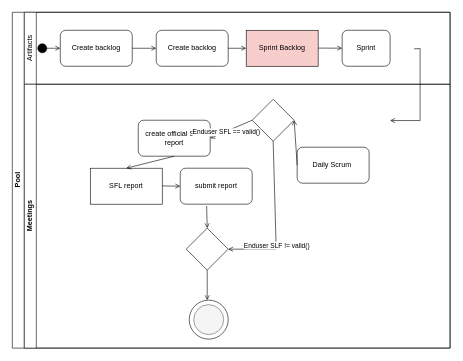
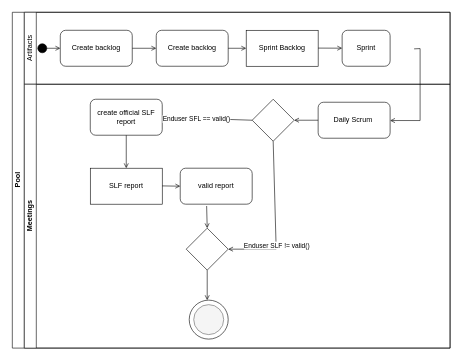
  <mxCell id="0" />
  <mxCell id="1" parent="0" />
  <mxCell id="2" value="Pool" style="swimlane;html=1;childLayout=stackLayout;resizeParent=1;resizeParentMax=0;horizontal=0;startSize=20;horizontalStack=0;" vertex="1" parent="1"><mxGeometry x="20" y="20" width="730" height="560" as="geometry" /></mxCell>
  <mxCell id="3" value="" style="swimlane;html=1;startSize=20;horizontal=0;" vertex="1" parent="2"><mxGeometry x="20" width="710" height="120" as="geometry"><mxRectangle x="20" width="710" height="40" as="alternateBounds" /></mxGeometry></mxCell>
  <mxCell id="4" value="Create backlog" style="rounded=1;whiteSpace=wrap;html=1;" vertex="1" parent="3"><mxGeometry x="220" y="30" width="120" height="60" as="geometry" /></mxCell>
  <mxCell id="5" value="" style="endArrow=open;html=1;rounded=0;exitX=1;exitY=0.5;exitDx=0;exitDy=0;endFill=0;" edge="1" parent="3" source="4" target="9"><mxGeometry width="50" height="50" relative="1" as="geometry"><mxPoint x="290" y="210" as="sourcePoint" /><mxPoint x="310" y="60" as="targetPoint" /></mxGeometry></mxCell>
  <mxCell id="6" value="" style="endArrow=open;html=1;rounded=0;endFill=0;startArrow=oval;startFill=1;endSize=6;targetPerimeterSpacing=0;sourcePerimeterSpacing=0;startSize=15;" edge="1" parent="3"><mxGeometry width="50" height="50" relative="1" as="geometry"><mxPoint x="30" y="60" as="sourcePoint" /><mxPoint x="60" y="60" as="targetPoint" /></mxGeometry></mxCell>
  <mxCell id="7" value="" style="endArrow=open;html=1;rounded=0;exitX=1;exitY=0.5;exitDx=0;exitDy=0;endFill=0;" edge="1" parent="3" target="10"><mxGeometry width="50" height="50" relative="1" as="geometry"><mxPoint x="430" y="59.5" as="sourcePoint" /><mxPoint x="500" y="59.5" as="targetPoint" /></mxGeometry></mxCell>
  <mxCell id="8" value="Artifacts" style="text;html=1;strokeColor=none;fillColor=none;align=center;verticalAlign=middle;whiteSpace=wrap;rounded=0;rotation=-90;" vertex="1" parent="3"><mxGeometry x="-20" y="45" width="60" height="30" as="geometry" /></mxCell>
- <mxCell id="9" value="Sprint Backlog" style="rounded=0;whiteSpace=wrap;html=1;fillColor=#f8cecc;" vertex="1" parent="3"><mxGeometry x="370" y="30" width="120" height="60" as="geometry" /></mxCell>
+ <mxCell id="9" value="Sprint Backlog" style="rounded=0;whiteSpace=wrap;html=1;" vertex="1" parent="3"><mxGeometry x="370" y="30" width="120" height="60" as="geometry" /></mxCell>
  <mxCell id="10" value="Sprint" style="rounded=1;whiteSpace=wrap;html=1;" vertex="1" parent="3"><mxGeometry x="530" y="30" width="80" height="60" as="geometry" /></mxCell>
  <mxCell id="11" value="Create backlog" style="rounded=1;whiteSpace=wrap;html=1;" vertex="1" parent="3"><mxGeometry x="60" y="30" width="120" height="60" as="geometry" /></mxCell>
  <mxCell id="12" value="" style="endArrow=open;html=1;rounded=0;endFill=0;" edge="1" parent="3" source="11" target="4"><mxGeometry width="50" height="50" relative="1" as="geometry"><mxPoint x="350" y="70" as="sourcePoint" /><mxPoint x="380" y="70" as="targetPoint" /></mxGeometry></mxCell>
  <mxCell id="13" value="Meetings" style="swimlane;html=1;startSize=20;horizontal=0;" vertex="1" parent="2"><mxGeometry x="20" y="120" width="710" height="440" as="geometry" /></mxCell>
  <mxCell id="14" value="" style="endArrow=open;html=1;rounded=0;endFill=0;" edge="1" parent="13"><mxGeometry width="50" height="50" relative="1" as="geometry"><mxPoint x="650" y="-59" as="sourcePoint" /><mxPoint x="610" y="60.5" as="targetPoint" /><Array as="points"><mxPoint x="660" y="-59.5" /><mxPoint x="660" y="60.5" /></Array></mxGeometry></mxCell>
- <mxCell id="15" value="Daily Scrum&amp;nbsp;" style="rounded=1;whiteSpace=wrap;html=1;" vertex="1" parent="13"><mxGeometry x="455" y="105" width="120" height="60" as="geometry" /></mxCell>
+ <mxCell id="15" value="Daily Scrum&amp;nbsp;" style="rounded=1;whiteSpace=wrap;html=1;" vertex="1" parent="13"><mxGeometry x="490" y="30" width="120" height="60" as="geometry" /></mxCell>
  <mxCell id="16" value="" style="rhombus;whiteSpace=wrap;html=1;" vertex="1" parent="13"><mxGeometry x="380" y="25" width="70" height="70" as="geometry" /></mxCell>
  <mxCell id="17" value="" style="endArrow=open;html=1;rounded=0;exitX=0;exitY=0.5;exitDx=0;exitDy=0;endFill=0;entryX=1;entryY=0.5;entryDx=0;entryDy=0;" edge="1" parent="13" source="15" target="16"><mxGeometry width="50" height="50" relative="1" as="geometry"><mxPoint x="460" y="220" as="sourcePoint" /><mxPoint x="540" y="240" as="targetPoint" /></mxGeometry></mxCell>
- <mxCell id="18" value="create official SLF report" style="rounded=1;whiteSpace=wrap;html=1;" vertex="1" parent="13"><mxGeometry x="190" y="60" width="120" height="60" as="geometry" /></mxCell>
+ <mxCell id="18" value="create official SLF report" style="rounded=1;whiteSpace=wrap;html=1;" vertex="1" parent="13"><mxGeometry x="110" y="25" width="120" height="60" as="geometry" /></mxCell>
  <mxCell id="19" value="" style="endArrow=open;html=1;rounded=0;exitX=0;exitY=0.5;exitDx=0;exitDy=0;endFill=0;entryX=1;entryY=0.5;entryDx=0;entryDy=0;" edge="1" parent="13" source="16" target="18"><mxGeometry width="50" height="50" relative="1" as="geometry"><mxPoint x="370" y="230" as="sourcePoint" /><mxPoint x="230" y="240" as="targetPoint" /></mxGeometry></mxCell>
  <mxCell id="20" value="Enduser SFL == valid()" style="edgeLabel;html=1;align=center;verticalAlign=middle;resizable=0;points=[];" vertex="1" connectable="0" parent="19"><mxGeometry x="0.25" y="1" relative="1" as="geometry"><mxPoint as="offset" /></mxGeometry></mxCell>
- <mxCell id="21" value="SFL report" style="rounded=0;whiteSpace=wrap;html=1;" vertex="1" parent="13"><mxGeometry x="110" y="140" width="120" height="60" as="geometry" /></mxCell>
+ <mxCell id="21" value="SLF report" style="rounded=0;whiteSpace=wrap;html=1;" vertex="1" parent="13"><mxGeometry x="110" y="140" width="120" height="60" as="geometry" /></mxCell>
  <mxCell id="22" value="" style="endArrow=open;html=1;rounded=0;exitX=1;exitY=0.5;exitDx=0;exitDy=0;endFill=0;" edge="1" parent="13"><mxGeometry width="50" height="50" relative="1" as="geometry"><mxPoint x="230" y="169.5" as="sourcePoint" /><mxPoint x="260" y="170" as="targetPoint" /></mxGeometry></mxCell>
- <mxCell id="23" value="submit report" style="rounded=1;whiteSpace=wrap;html=1;" vertex="1" parent="13"><mxGeometry x="260" y="140" width="120" height="60" as="geometry" /></mxCell>
+ <mxCell id="23" value="valid report" style="rounded=1;whiteSpace=wrap;html=1;" vertex="1" parent="13"><mxGeometry x="260" y="140" width="120" height="60" as="geometry" /></mxCell>
  <mxCell id="24" value="" style="endArrow=open;html=1;rounded=0;exitX=0.5;exitY=1;exitDx=0;exitDy=0;endFill=0;entryX=1;entryY=0.5;entryDx=0;entryDy=0;" edge="1" parent="1" source="16" target="26"><mxGeometry width="50" height="50" relative="1" as="geometry"><mxPoint x="510" y="470" as="sourcePoint" /><mxPoint x="360" y="520" as="targetPoint" /><Array as="points"><mxPoint x="460" y="415" /></Array></mxGeometry></mxCell>
  <mxCell id="25" value="Enduser SLF != valid()" style="edgeLabel;html=1;align=center;verticalAlign=middle;resizable=0;points=[];" vertex="1" connectable="0" parent="24"><mxGeometry x="0.336" y="1" relative="1" as="geometry"><mxPoint as="offset" /></mxGeometry></mxCell>
  <mxCell id="26" value="" style="rhombus;whiteSpace=wrap;html=1;" vertex="1" parent="1"><mxGeometry x="310" y="380" width="70" height="70" as="geometry" /></mxCell>
  <mxCell id="27" value="" style="endArrow=open;html=1;rounded=0;exitX=0.5;exitY=1;exitDx=0;exitDy=0;endFill=0;" edge="1" parent="1" source="26"><mxGeometry width="50" height="50" relative="1" as="geometry"><mxPoint x="325" y="500" as="sourcePoint" /><mxPoint x="345" y="500" as="targetPoint" /></mxGeometry></mxCell>
  <mxCell id="28" value="" style="ellipse;whiteSpace=wrap;html=1;aspect=fixed;" vertex="1" parent="1"><mxGeometry x="315" y="500" width="65" height="65" as="geometry" /></mxCell>
  <mxCell id="29" value="" style="ellipse;whiteSpace=wrap;html=1;aspect=fixed;fillColor=#f5f5f5;strokeColor=#666666;fontColor=#333333;" vertex="1" parent="1"><mxGeometry x="322.5" y="507.5" width="50" height="50" as="geometry" /></mxCell>
  <mxCell id="30" value="" style="endArrow=open;html=1;rounded=0;exitX=0.5;exitY=1;exitDx=0;exitDy=0;endFill=0;" edge="1" parent="1" source="18"><mxGeometry width="50" height="50" relative="1" as="geometry"><mxPoint x="180" y="430" as="sourcePoint" /><mxPoint x="210" y="280" as="targetPoint" /></mxGeometry></mxCell>
  <mxCell id="31" value="" style="endArrow=open;html=1;rounded=0;exitX=0.367;exitY=1.05;exitDx=0;exitDy=0;endFill=0;entryX=0.5;entryY=0;entryDx=0;entryDy=0;exitPerimeter=0;" edge="1" parent="1" source="23" target="26"><mxGeometry width="50" height="50" relative="1" as="geometry"><mxPoint x="322.5" y="570" as="sourcePoint" /><mxPoint x="392.5" y="570" as="targetPoint" /></mxGeometry></mxCell>
